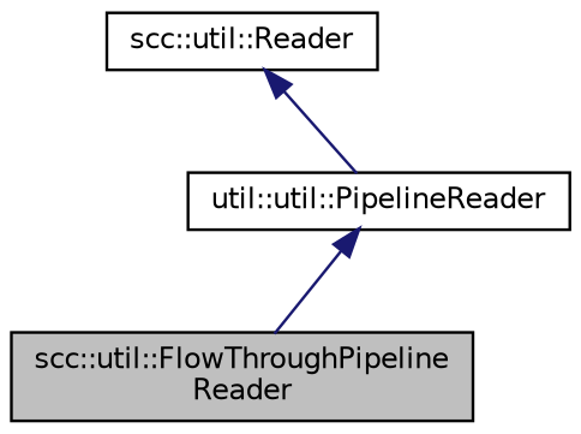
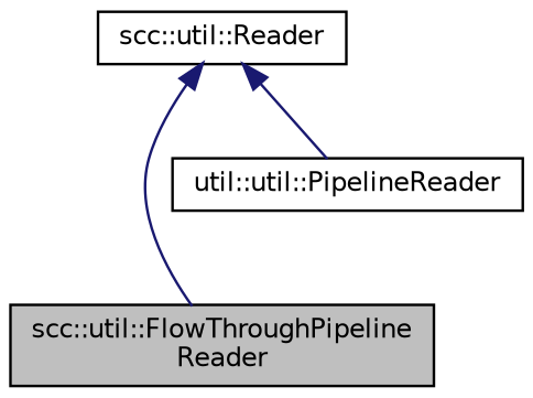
  digraph {
    node [color=black fillcolor=white fontname=Helvetica fontsize=10 shape=record style=filled]
    edge [color=midnightblue dir=back fontname=Helvetica fontsize=10 labelfontname=Helvetica labelfontsize=10 style=solid]
    n1 [fillcolor=grey75 fontcolor=black height=0.2 label="scc::util::FlowThroughPipeline\lReader" width=0.4]
    n2 [height=0.2 label="util::util::PipelineReader" width=0.4]
    n3 [height=0.2 label="scc::util::Reader" width=0.4]
-   n2 -> n1
+   n3 -> n1
    n3 -> n2
  }
